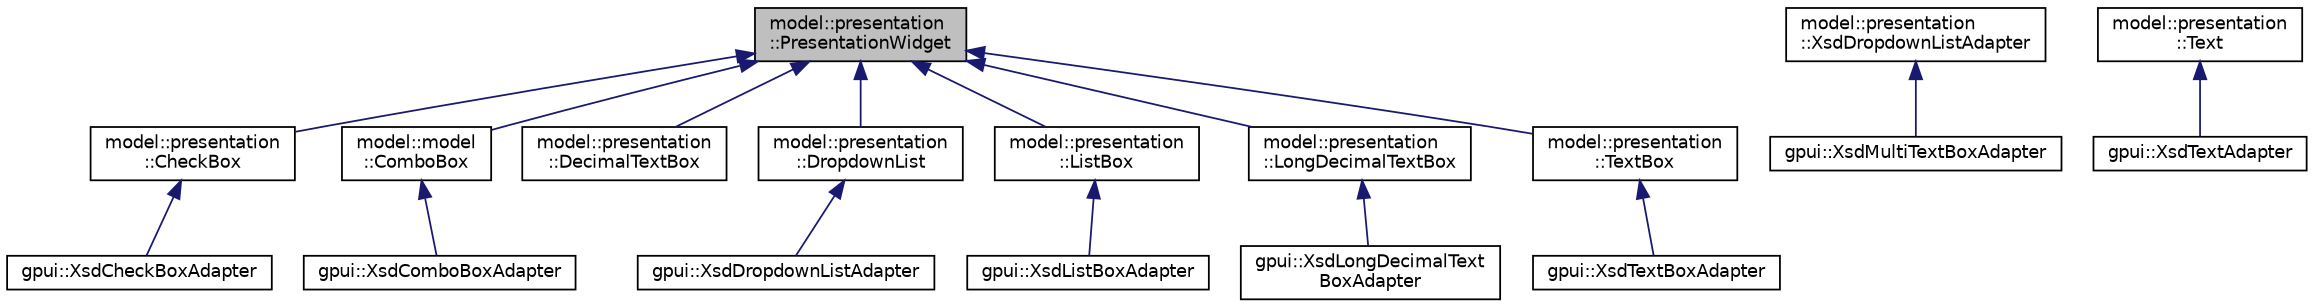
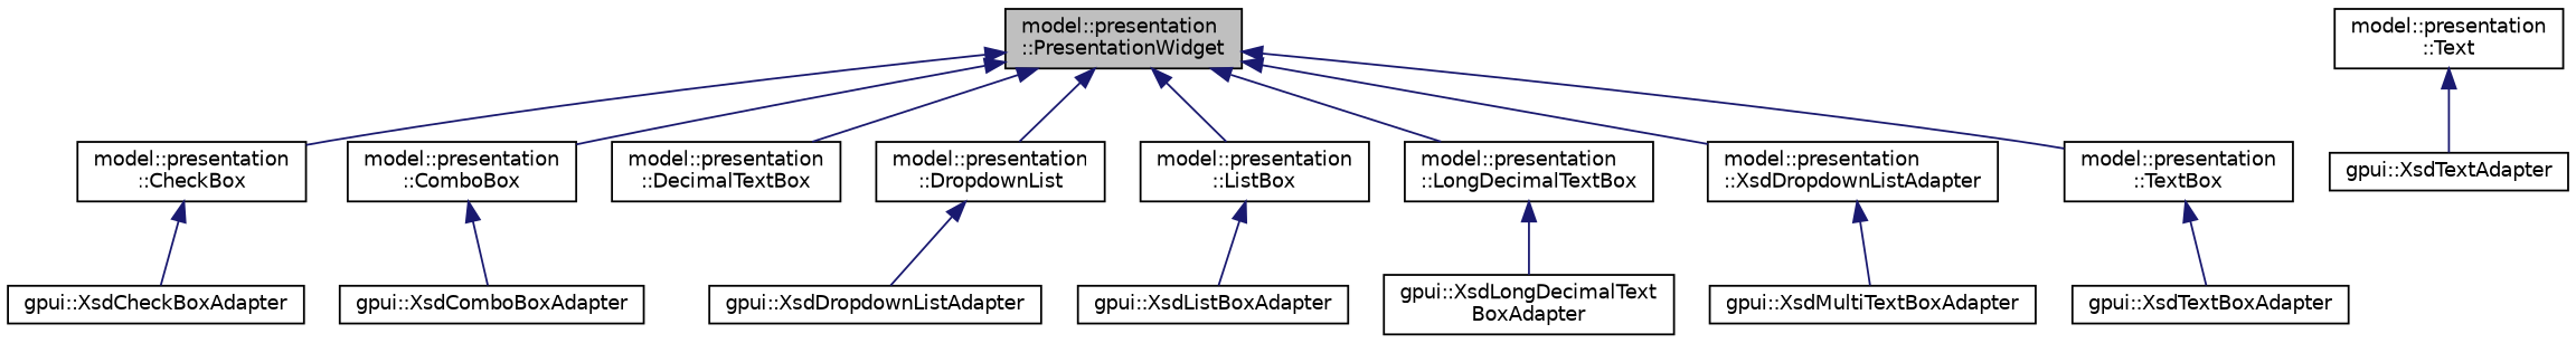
  digraph {
    rankdir=TB
    node [color=black fillcolor=white fontname=Helvetica fontsize=10 shape=record style=filled]
    edge [color=midnightblue dir=back fontname=Helvetica fontsize=10 labelfontname=Helvetica labelfontsize=10 style=solid]
    n1 [fillcolor=grey75 fontcolor=black height=0.2 label="model::presentation\l::PresentationWidget" width=0.4]
    n2 [height=0.2 label="model::presentation\l::CheckBox" width=0.4]
-   n3 [height=0.2 label="model::model\l::ComboBox" width=0.4]
+   n3 [height=0.2 label="model::presentation\l::ComboBox" width=0.4]
    n4 [height=0.2 label="model::presentation\l::DecimalTextBox" width=0.4]
    n5 [height=0.2 label="model::presentation\l::DropdownList" width=0.4]
    n6 [height=0.2 label="model::presentation\l::ListBox" width=0.4]
    n7 [height=0.2 label="model::presentation\l::LongDecimalTextBox" width=0.4]
    n8 [height=0.2 label="model::presentation\l::XsdDropdownListAdapter" width=0.4]
    n9 [height=0.2 label="model::presentation\l::TextBox" width=0.4]
    n10 [height=0.2 label="gpui::XsdCheckBoxAdapter" width=0.4]
    n11 [height=0.2 label="gpui::XsdComboBoxAdapter" width=0.4]
    n12 [height=0.2 label="gpui::XsdDropdownListAdapter" width=0.4]
    n13 [height=0.2 label="gpui::XsdListBoxAdapter" width=0.4]
    n14 [height=0.2 label="gpui::XsdLongDecimalText\lBoxAdapter" width=0.4]
    n15 [height=0.2 label="gpui::XsdMultiTextBoxAdapter" width=0.4]
    n16 [height=0.2 label="model::presentation\l::Text" width=0.4]
    n17 [height=0.2 label="gpui::XsdTextAdapter" width=0.4]
    n18 [height=0.2 label="gpui::XsdTextBoxAdapter" width=0.4]
    n1 -> n2
    n1 -> n3
    n1 -> n4
    n1 -> n5
    n1 -> n6
    n1 -> n7
+   n1 -> n8
    n1 -> n9
    n2 -> n10
    n3 -> n11
    n5 -> n12
    n6 -> n13
    n7 -> n14
    n8 -> n15
    n9 -> n18
    n16 -> n17
  }
